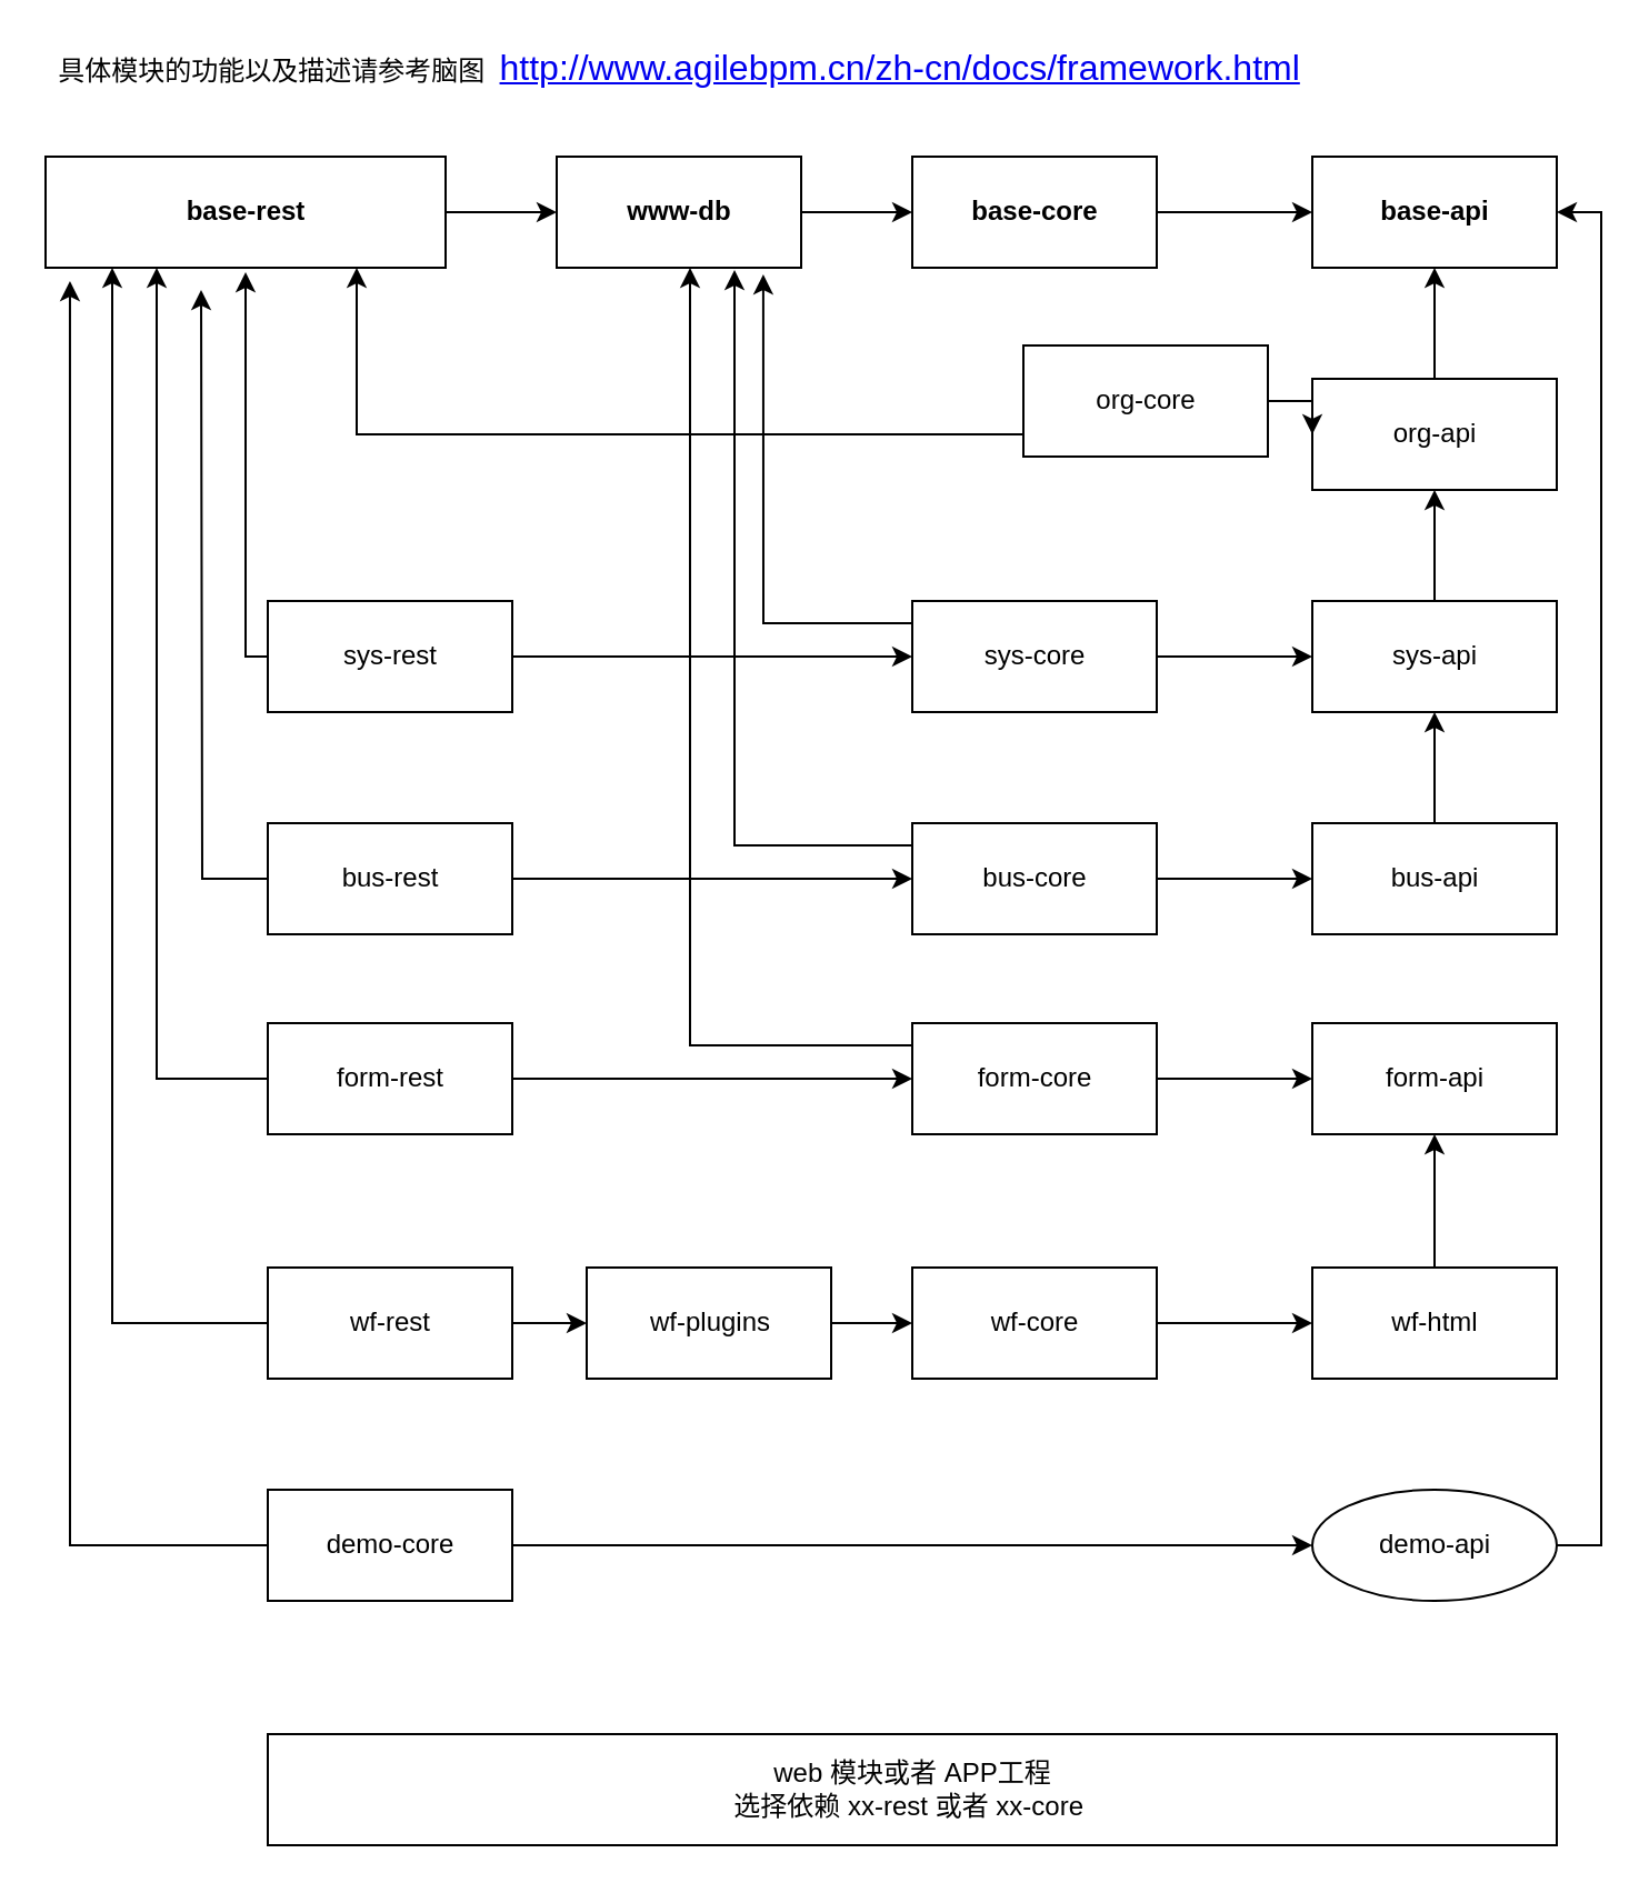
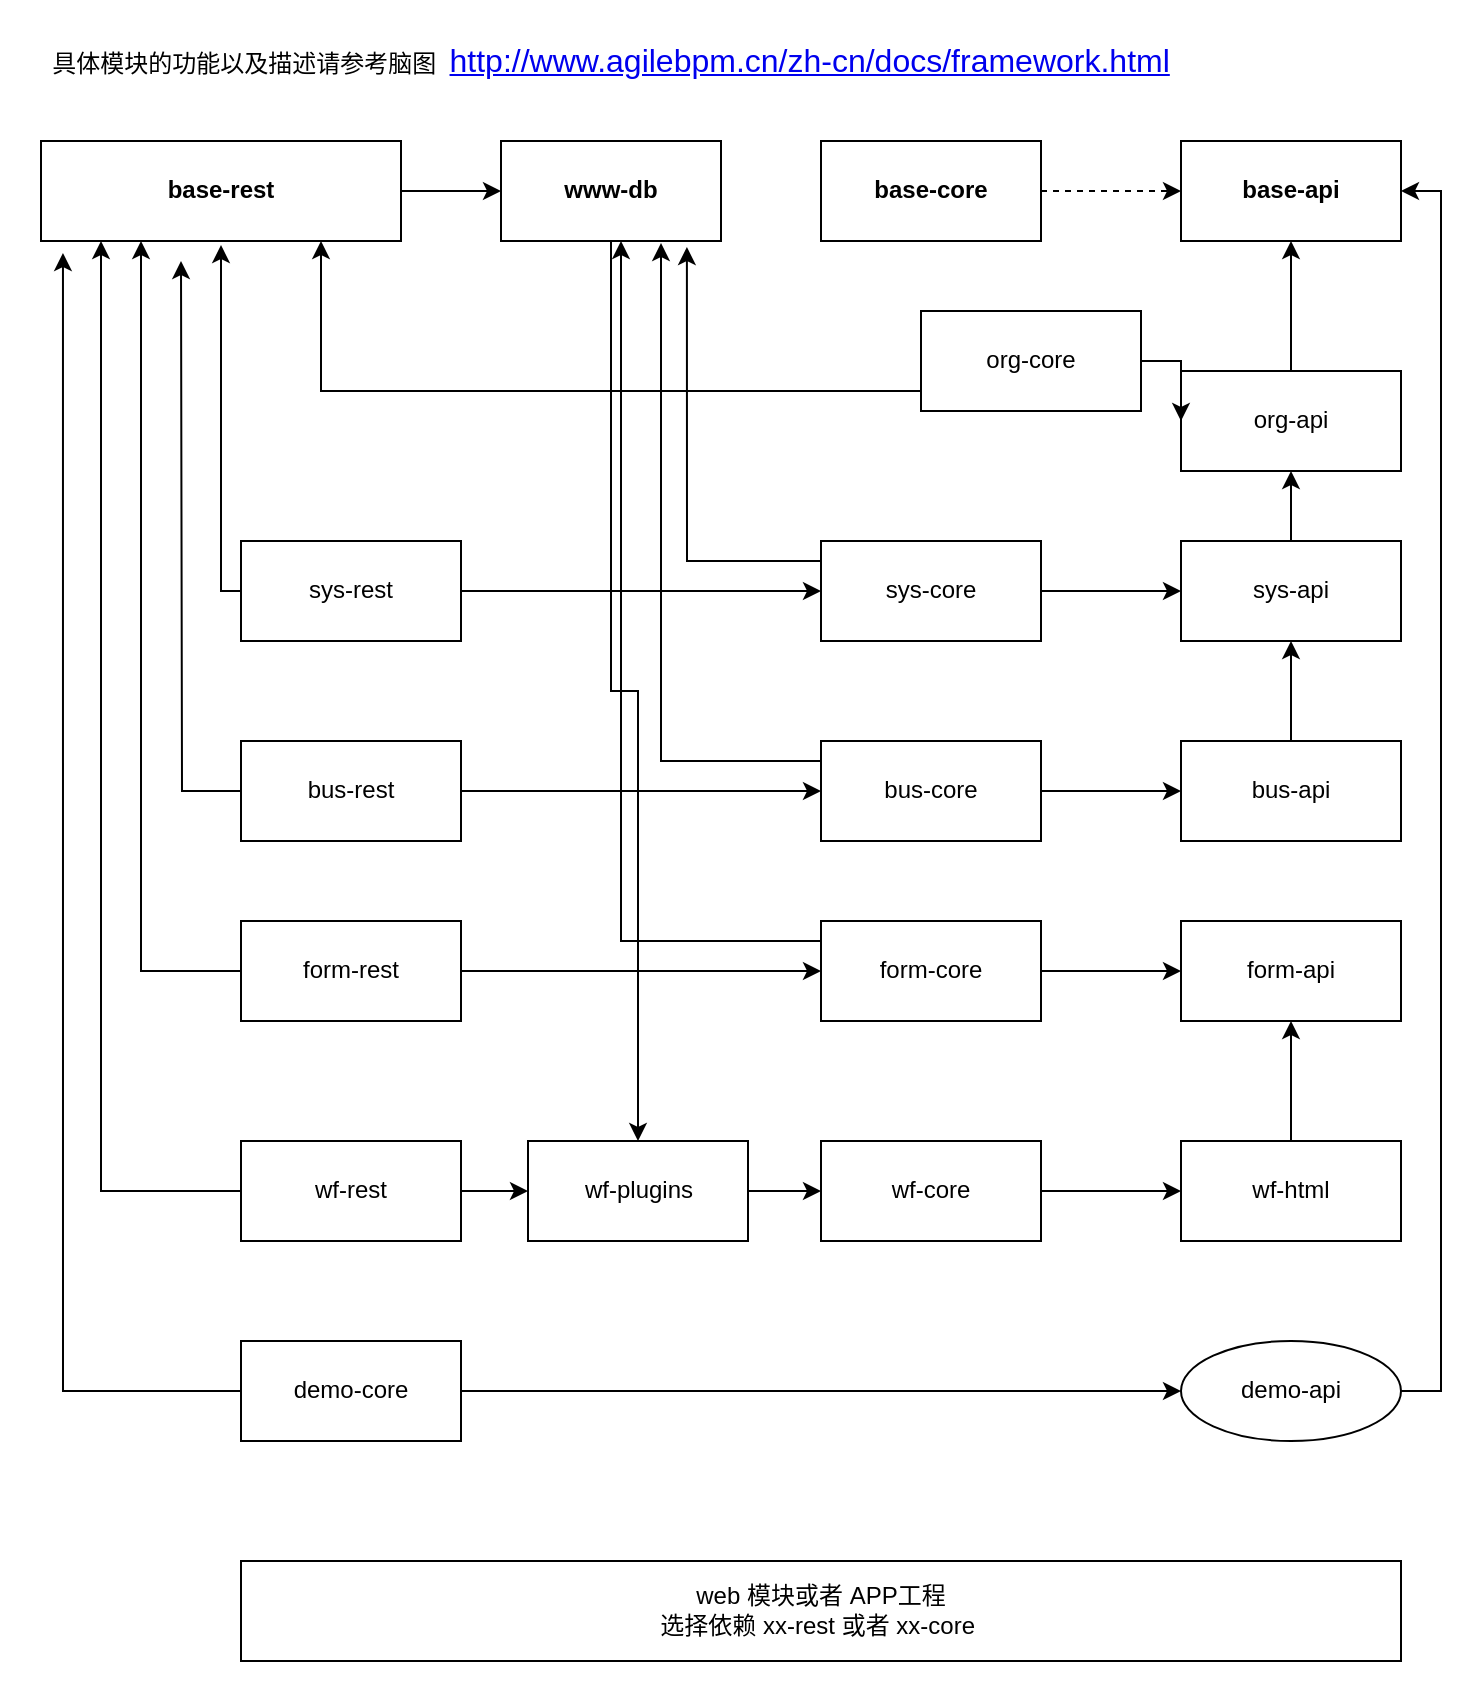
  <mxCell id="0" />
  <mxCell id="1" parent="0" />
  <mxCell id="2" value="" style="edgeStyle=orthogonalEdgeStyle;rounded=0;orthogonalLoop=1;jettySize=auto;html=1;" edge="1" parent="1" source="3" target="5"><mxGeometry relative="1" as="geometry" /></mxCell>
  <mxCell id="3" value="&lt;b&gt;base-rest&lt;/b&gt;" style="html=1;" vertex="1" parent="1"><mxGeometry x="20" y="70" width="180" height="50" as="geometry" /></mxCell>
- <mxCell id="4" value="" style="edgeStyle=orthogonalEdgeStyle;rounded=0;orthogonalLoop=1;jettySize=auto;html=1;" edge="1" parent="1" source="5" target="7"><mxGeometry relative="1" as="geometry" /></mxCell>
+ <mxCell id="4" value="" style="edgeStyle=orthogonalEdgeStyle;rounded=0;orthogonalLoop=1;jettySize=auto;html=1;" edge="1" parent="1" source="5" target="43"><mxGeometry relative="1" as="geometry" /></mxCell>
  <mxCell id="5" value="&lt;b&gt;www-db&lt;/b&gt;" style="html=1;" vertex="1" parent="1"><mxGeometry x="250" y="70" width="110" height="50" as="geometry" /></mxCell>
- <mxCell id="6" value="" style="edgeStyle=orthogonalEdgeStyle;rounded=0;orthogonalLoop=1;jettySize=auto;html=1;" edge="1" parent="1" source="7" target="8"><mxGeometry relative="1" as="geometry" /></mxCell>
+ <mxCell id="6" value="" style="edgeStyle=orthogonalEdgeStyle;rounded=0;orthogonalLoop=1;jettySize=auto;html=1;dashed=1;" edge="1" parent="1" source="7" target="8"><mxGeometry relative="1" as="geometry" /></mxCell>
  <mxCell id="7" value="&lt;b&gt;base-core&lt;/b&gt;&lt;span style=&quot;color: rgb(51 , 51 , 51) ; font-family: , &amp;#34;stheiti&amp;#34; , &amp;#34;hei&amp;#34; , &amp;#34;heiti sc&amp;#34; , &amp;#34;microsoft yahei&amp;#34; , &amp;#34;arial&amp;#34; , sans-serif ; background-color: rgb(255 , 255 , 255)&quot;&gt;&lt;br&gt;&lt;/span&gt;" style="html=1;" vertex="1" parent="1"><mxGeometry x="410" y="70" width="110" height="50" as="geometry" /></mxCell>
  <mxCell id="8" value="&lt;b&gt;base-api&lt;br&gt;&lt;/b&gt;" style="html=1;" vertex="1" parent="1"><mxGeometry x="590" y="70" width="110" height="50" as="geometry" /></mxCell>
  <mxCell id="9" value="" style="edgeStyle=orthogonalEdgeStyle;rounded=0;orthogonalLoop=1;jettySize=auto;html=1;" edge="1" parent="1" source="10" target="12"><mxGeometry relative="1" as="geometry" /></mxCell>
  <mxCell id="10" value="sys-api" style="html=1;" vertex="1" parent="1"><mxGeometry x="590" y="270" width="110" height="50" as="geometry" /></mxCell>
  <mxCell id="11" style="edgeStyle=orthogonalEdgeStyle;rounded=0;orthogonalLoop=1;jettySize=auto;html=1;" edge="1" parent="1" source="12" target="8"><mxGeometry relative="1" as="geometry" /></mxCell>
- <mxCell id="12" value="org-api" style="html=1;" vertex="1" parent="1"><mxGeometry x="590" y="170" width="110" height="50" as="geometry" /></mxCell>
+ <mxCell id="12" value="org-api" style="html=1;" vertex="1" parent="1"><mxGeometry x="590" y="185" width="110" height="50" as="geometry" /></mxCell>
  <mxCell id="13" style="edgeStyle=orthogonalEdgeStyle;rounded=0;orthogonalLoop=1;jettySize=auto;html=1;entryX=0;entryY=0.5;entryDx=0;entryDy=0;" edge="1" parent="1" source="15" target="12"><mxGeometry relative="1" as="geometry" /></mxCell>
  <mxCell id="14" style="edgeStyle=orthogonalEdgeStyle;rounded=0;orthogonalLoop=1;jettySize=auto;html=1;" edge="1" parent="1" source="15"><mxGeometry relative="1" as="geometry"><mxPoint x="160" y="120" as="targetPoint" /><Array as="points"><mxPoint x="160" y="195" /><mxPoint x="160" y="120" /></Array></mxGeometry></mxCell>
  <mxCell id="15" value="org-core" style="html=1;" vertex="1" parent="1"><mxGeometry x="460" y="155" width="110" height="50" as="geometry" /></mxCell>
  <mxCell id="16" style="edgeStyle=orthogonalEdgeStyle;rounded=0;orthogonalLoop=1;jettySize=auto;html=1;" edge="1" parent="1" source="18" target="10"><mxGeometry relative="1" as="geometry" /></mxCell>
  <mxCell id="17" style="edgeStyle=orthogonalEdgeStyle;rounded=0;orthogonalLoop=1;jettySize=auto;html=1;entryX=0.845;entryY=1.06;entryDx=0;entryDy=0;entryPerimeter=0;" edge="1" parent="1" source="18" target="5"><mxGeometry relative="1" as="geometry"><Array as="points"><mxPoint x="343" y="280" /></Array></mxGeometry></mxCell>
  <mxCell id="18" value="sys-core" style="html=1;" vertex="1" parent="1"><mxGeometry x="410" y="270" width="110" height="50" as="geometry" /></mxCell>
  <mxCell id="19" style="edgeStyle=orthogonalEdgeStyle;rounded=0;orthogonalLoop=1;jettySize=auto;html=1;entryX=0;entryY=0.5;entryDx=0;entryDy=0;" edge="1" parent="1" source="21" target="18"><mxGeometry relative="1" as="geometry" /></mxCell>
  <mxCell id="20" style="edgeStyle=orthogonalEdgeStyle;rounded=0;orthogonalLoop=1;jettySize=auto;html=1;" edge="1" parent="1" source="21"><mxGeometry relative="1" as="geometry"><mxPoint x="110" y="122" as="targetPoint" /><Array as="points"><mxPoint x="110" y="295" /><mxPoint x="110" y="122" /></Array></mxGeometry></mxCell>
  <mxCell id="21" value="sys-rest" style="html=1;" vertex="1" parent="1"><mxGeometry x="120" y="270" width="110" height="50" as="geometry" /></mxCell>
  <mxCell id="22" style="edgeStyle=orthogonalEdgeStyle;rounded=0;orthogonalLoop=1;jettySize=auto;html=1;entryX=0.5;entryY=1;entryDx=0;entryDy=0;" edge="1" parent="1" source="23" target="10"><mxGeometry relative="1" as="geometry" /></mxCell>
  <mxCell id="23" value="bus-api" style="html=1;" vertex="1" parent="1"><mxGeometry x="590" y="370" width="110" height="50" as="geometry" /></mxCell>
  <mxCell id="24" value="" style="edgeStyle=orthogonalEdgeStyle;rounded=0;orthogonalLoop=1;jettySize=auto;html=1;" edge="1" parent="1" source="26" target="29"><mxGeometry relative="1" as="geometry" /></mxCell>
  <mxCell id="25" style="edgeStyle=orthogonalEdgeStyle;rounded=0;orthogonalLoop=1;jettySize=auto;html=1;" edge="1" parent="1" source="26"><mxGeometry relative="1" as="geometry"><mxPoint x="90" y="130" as="targetPoint" /></mxGeometry></mxCell>
  <mxCell id="26" value="bus-rest" style="html=1;" vertex="1" parent="1"><mxGeometry x="120" y="370" width="110" height="50" as="geometry" /></mxCell>
  <mxCell id="27" style="edgeStyle=orthogonalEdgeStyle;rounded=0;orthogonalLoop=1;jettySize=auto;html=1;entryX=0;entryY=0.5;entryDx=0;entryDy=0;" edge="1" parent="1" source="29" target="23"><mxGeometry relative="1" as="geometry" /></mxCell>
  <mxCell id="28" style="edgeStyle=orthogonalEdgeStyle;rounded=0;orthogonalLoop=1;jettySize=auto;html=1;" edge="1" parent="1" source="29"><mxGeometry relative="1" as="geometry"><mxPoint x="330" y="121" as="targetPoint" /><Array as="points"><mxPoint x="330" y="380" /></Array></mxGeometry></mxCell>
  <mxCell id="29" value="bus-core" style="html=1;" vertex="1" parent="1"><mxGeometry x="410" y="370" width="110" height="50" as="geometry" /></mxCell>
  <mxCell id="30" value="" style="edgeStyle=orthogonalEdgeStyle;rounded=0;orthogonalLoop=1;jettySize=auto;html=1;" edge="1" parent="1" source="32" target="35"><mxGeometry relative="1" as="geometry" /></mxCell>
  <mxCell id="31" style="edgeStyle=orthogonalEdgeStyle;rounded=0;orthogonalLoop=1;jettySize=auto;html=1;" edge="1" parent="1" source="32"><mxGeometry relative="1" as="geometry"><mxPoint x="70" y="120" as="targetPoint" /><Array as="points"><mxPoint x="70" y="485" /></Array></mxGeometry></mxCell>
  <mxCell id="32" value="form-rest" style="html=1;" vertex="1" parent="1"><mxGeometry x="120" y="460" width="110" height="50" as="geometry" /></mxCell>
  <mxCell id="33" value="" style="edgeStyle=orthogonalEdgeStyle;rounded=0;orthogonalLoop=1;jettySize=auto;html=1;" edge="1" parent="1" source="35" target="36"><mxGeometry relative="1" as="geometry" /></mxCell>
  <mxCell id="34" style="edgeStyle=orthogonalEdgeStyle;rounded=0;orthogonalLoop=1;jettySize=auto;html=1;" edge="1" parent="1" source="35"><mxGeometry relative="1" as="geometry"><mxPoint x="310" y="120" as="targetPoint" /><Array as="points"><mxPoint x="310" y="470" /><mxPoint x="310" y="120" /></Array></mxGeometry></mxCell>
  <mxCell id="35" value="form-core" style="html=1;" vertex="1" parent="1"><mxGeometry x="410" y="460" width="110" height="50" as="geometry" /></mxCell>
  <mxCell id="36" value="form-api" style="html=1;" vertex="1" parent="1"><mxGeometry x="590" y="460" width="110" height="50" as="geometry" /></mxCell>
  <mxCell id="37" style="edgeStyle=orthogonalEdgeStyle;rounded=0;orthogonalLoop=1;jettySize=auto;html=1;entryX=0.5;entryY=1;entryDx=0;entryDy=0;" edge="1" parent="1" source="38" target="36"><mxGeometry relative="1" as="geometry" /></mxCell>
  <mxCell id="38" value="wf-html" style="html=1;" vertex="1" parent="1"><mxGeometry x="590" y="570" width="110" height="50" as="geometry" /></mxCell>
  <mxCell id="39" value="" style="edgeStyle=orthogonalEdgeStyle;rounded=0;orthogonalLoop=1;jettySize=auto;html=1;" edge="1" parent="1" source="41" target="43"><mxGeometry relative="1" as="geometry" /></mxCell>
  <mxCell id="40" style="edgeStyle=orthogonalEdgeStyle;rounded=0;orthogonalLoop=1;jettySize=auto;html=1;" edge="1" parent="1" source="41"><mxGeometry relative="1" as="geometry"><mxPoint x="50" y="120" as="targetPoint" /><Array as="points"><mxPoint x="50" y="595" /><mxPoint x="50" y="120" /></Array></mxGeometry></mxCell>
  <mxCell id="41" value="wf-rest" style="html=1;" vertex="1" parent="1"><mxGeometry x="120" y="570" width="110" height="50" as="geometry" /></mxCell>
  <mxCell id="42" value="" style="edgeStyle=orthogonalEdgeStyle;rounded=0;orthogonalLoop=1;jettySize=auto;html=1;" edge="1" parent="1" source="43" target="45"><mxGeometry relative="1" as="geometry" /></mxCell>
  <mxCell id="43" value="wf-plugins" style="html=1;" vertex="1" parent="1"><mxGeometry x="263.5" y="570" width="110" height="50" as="geometry" /></mxCell>
  <mxCell id="44" style="edgeStyle=orthogonalEdgeStyle;rounded=0;orthogonalLoop=1;jettySize=auto;html=1;entryX=0;entryY=0.5;entryDx=0;entryDy=0;" edge="1" parent="1" source="45" target="38"><mxGeometry relative="1" as="geometry" /></mxCell>
  <mxCell id="45" value="wf-core" style="html=1;" vertex="1" parent="1"><mxGeometry x="410" y="570" width="110" height="50" as="geometry" /></mxCell>
  <mxCell id="46" style="edgeStyle=orthogonalEdgeStyle;rounded=0;orthogonalLoop=1;jettySize=auto;html=1;entryX=1;entryY=0.5;entryDx=0;entryDy=0;" edge="1" parent="1" source="47" target="8"><mxGeometry relative="1" as="geometry"><Array as="points"><mxPoint x="720" y="695" /><mxPoint x="720" y="95" /></Array></mxGeometry></mxCell>
  <mxCell id="47" value="demo-api" style="ellipse;html=1;" vertex="1" parent="1"><mxGeometry x="590" y="670" width="110" height="50" as="geometry" /></mxCell>
  <mxCell id="48" style="edgeStyle=orthogonalEdgeStyle;rounded=0;orthogonalLoop=1;jettySize=auto;html=1;" edge="1" parent="1" source="50" target="47"><mxGeometry relative="1" as="geometry" /></mxCell>
  <mxCell id="49" style="edgeStyle=orthogonalEdgeStyle;rounded=0;orthogonalLoop=1;jettySize=auto;html=1;entryX=0.061;entryY=1.12;entryDx=0;entryDy=0;entryPerimeter=0;" edge="1" parent="1" source="50" target="3"><mxGeometry relative="1" as="geometry"><Array as="points"><mxPoint x="31" y="695" /></Array></mxGeometry></mxCell>
  <mxCell id="50" value="demo-core" style="html=1;" vertex="1" parent="1"><mxGeometry x="120" y="670" width="110" height="50" as="geometry" /></mxCell>
  <mxCell id="51" value="web&amp;nbsp;模块或者&amp;nbsp;APP工程&lt;br&gt;选择依赖&amp;nbsp;xx-rest&amp;nbsp;或者&amp;nbsp;xx-core&amp;nbsp;" style="html=1;" vertex="1" parent="1"><mxGeometry x="120" y="780" width="580" height="50" as="geometry" /></mxCell>
  <mxCell id="52" value="具体模块的功能以及描述请参考脑图&amp;nbsp;&amp;nbsp;&lt;a href=&quot;http://www.agilebpm.cn/zh-cn/docs/framework.html&quot; style=&quot;font-size: medium&quot;&gt;http://www.agilebpm.cn/zh-cn/docs/framework.html&lt;/a&gt;" style="text;html=1;align=center;verticalAlign=middle;resizable=0;points=[];autosize=1;" vertex="1" parent="1"><mxGeometry x="20" y="20" width="570" height="20" as="geometry" /></mxCell>
